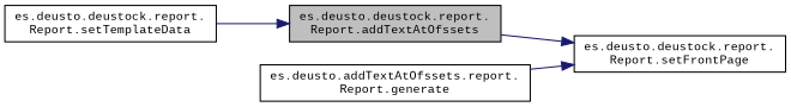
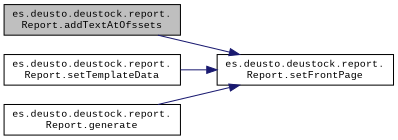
  digraph {
    fontname="Liberation Mono"
    rankdir=RL
    node [color=black fillcolor=white fontname="Liberation Mono" fontsize=10 shape=record style=filled]
    edge [color=midnightblue dir=back fontname="Liberation Mono" fontsize=10 labelfontname=Helvetica labelfontsize=10 style=solid]
    n1 [fillcolor=grey75 fontcolor=black height=0.2 label="es.deusto.deustock.report.\lReport.addTextAtOfssets" width=0.4]
    n2 [height=0.2 label="es.deusto.deustock.report.\lReport.setTemplateData" width=0.4]
    n3 [height=0.2 label="es.deusto.deustock.report.\lReport.setFrontPage" width=0.4]
-   n4 [height=0.2 label="es.deusto.addTextAtOfssets.report.\lReport.generate" width=0.4]
-   n1 -> n2
+   n4 [height=0.2 label="es.deusto.deustock.report.\lReport.generate" width=0.4]
+   n3 -> n2
    n3 -> n1
    n3 -> n4
  }
